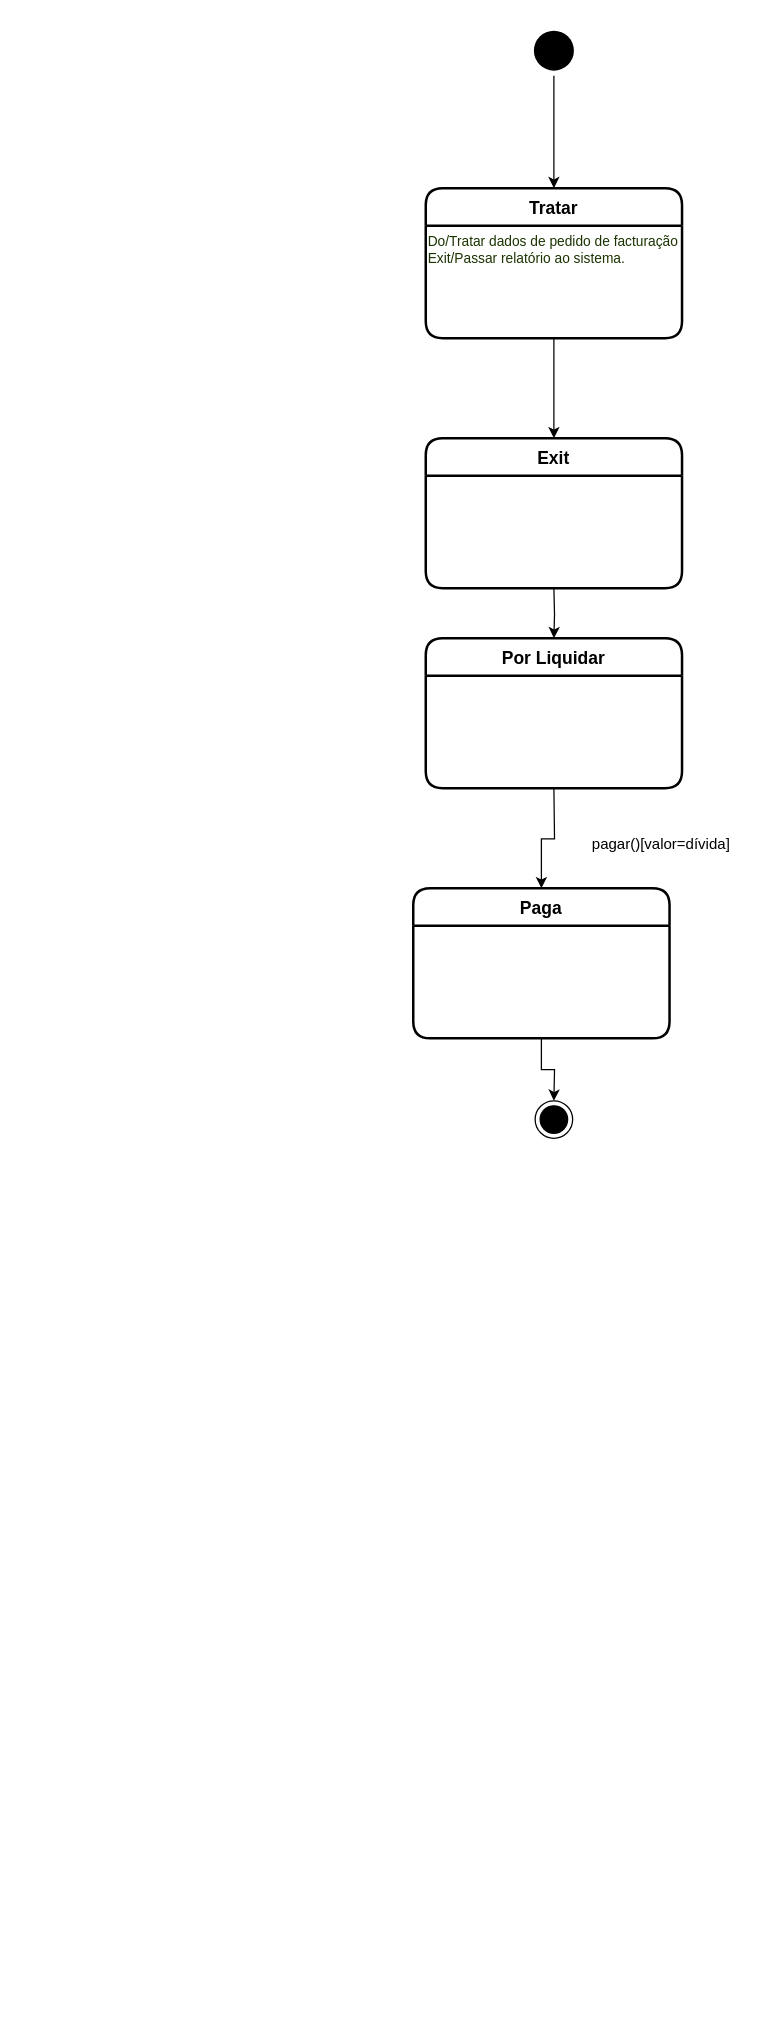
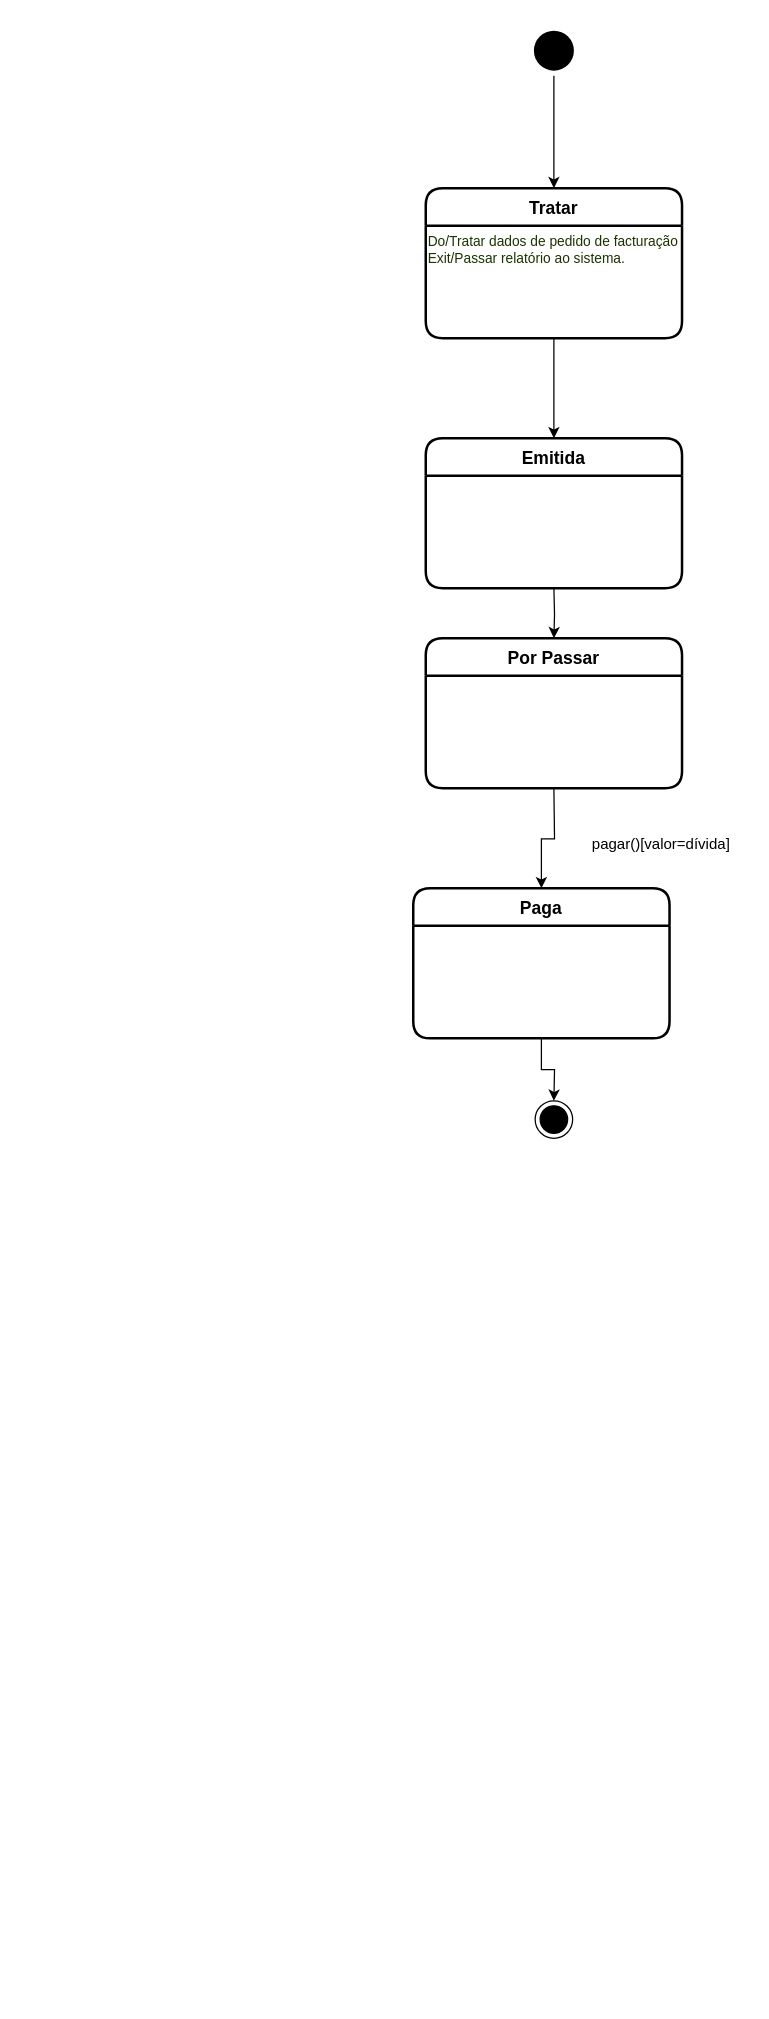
  <mxCell id="0" />
  <mxCell id="1" parent="0" />
  <mxCell id="2" style="edgeStyle=orthogonalEdgeStyle;rounded=0;orthogonalLoop=1;jettySize=auto;html=1;entryX=0;entryY=0.5;entryDx=0;entryDy=0;endArrow=classic;endFill=1;fontSize=10;fontColor=#1A3300;" parent="1" edge="1"><mxGeometry relative="1" as="geometry"><Array as="points"><mxPoint x="20" y="1592" /><mxPoint x="20" y="1370" /></Array><mxPoint x="140" y="1592.143" as="sourcePoint" /></mxGeometry></mxCell>
  <mxCell id="3" style="edgeStyle=orthogonalEdgeStyle;rounded=0;orthogonalLoop=1;jettySize=auto;html=1;entryX=0.5;entryY=0;entryDx=0;entryDy=0;" parent="1" source="4" target="5" edge="1"><mxGeometry relative="1" as="geometry" /></mxCell>
  <mxCell id="4" value="" style="ellipse;html=1;shape=endState;fillColor=#000000;fontColor=#1A3300;strokeColor=none;" parent="1" vertex="1"><mxGeometry x="422.5" y="20" width="40" height="40" as="geometry" /></mxCell>
  <mxCell id="5" value="Tratar" style="swimlane;childLayout=stackLayout;horizontal=1;startSize=30;horizontalStack=0;rounded=1;fontSize=14;fontStyle=1;strokeWidth=2;resizeParent=0;resizeLast=1;shadow=0;dashed=0;align=center;" parent="1" vertex="1"><mxGeometry x="340" y="150" width="205" height="120" as="geometry" /></mxCell>
  <mxCell id="6" value="Do/Tratar dados de pedido de facturação&lt;br&gt;Exit/Passar relatório ao sistema." style="text;html=1;strokeColor=none;fillColor=none;align=left;verticalAlign=top;whiteSpace=wrap;rounded=0;fontSize=11;fontColor=#1A3300;" parent="5" vertex="1"><mxGeometry y="30" width="205" height="90" as="geometry" /></mxCell>
  <mxCell id="7" style="edgeStyle=orthogonalEdgeStyle;rounded=0;orthogonalLoop=1;jettySize=auto;html=1;" parent="1" source="6" edge="1"><mxGeometry relative="1" as="geometry"><mxPoint x="442.5" y="350" as="targetPoint" /></mxGeometry></mxCell>
- <mxCell id="8" value="Exit" style="swimlane;childLayout=stackLayout;horizontal=1;startSize=30;horizontalStack=0;rounded=1;fontSize=14;fontStyle=1;strokeWidth=2;resizeParent=0;resizeLast=1;shadow=0;dashed=0;align=center;" parent="1" vertex="1"><mxGeometry x="340" y="350" width="205" height="120" as="geometry" /></mxCell>
- <mxCell id="9" value="Por Liquidar" style="swimlane;childLayout=stackLayout;horizontal=1;startSize=30;horizontalStack=0;rounded=1;fontSize=14;fontStyle=1;strokeWidth=2;resizeParent=0;resizeLast=1;shadow=0;dashed=0;align=center;" parent="1" vertex="1"><mxGeometry x="340" y="510" width="205" height="120" as="geometry" /></mxCell>
+ <mxCell id="8" value="Emitida" style="swimlane;childLayout=stackLayout;horizontal=1;startSize=30;horizontalStack=0;rounded=1;fontSize=14;fontStyle=1;strokeWidth=2;resizeParent=0;resizeLast=1;shadow=0;dashed=0;align=center;" parent="1" vertex="1"><mxGeometry x="340" y="350" width="205" height="120" as="geometry" /></mxCell>
+ <mxCell id="9" value="Por Passar" style="swimlane;childLayout=stackLayout;horizontal=1;startSize=30;horizontalStack=0;rounded=1;fontSize=14;fontStyle=1;strokeWidth=2;resizeParent=0;resizeLast=1;shadow=0;dashed=0;align=center;" parent="1" vertex="1"><mxGeometry x="340" y="510" width="205" height="120" as="geometry" /></mxCell>
  <mxCell id="10" style="edgeStyle=orthogonalEdgeStyle;rounded=0;orthogonalLoop=1;jettySize=auto;html=1;entryX=0.5;entryY=0;entryDx=0;entryDy=0;" parent="1" target="9" edge="1"><mxGeometry relative="1" as="geometry"><mxPoint x="442.5" y="470" as="sourcePoint" /></mxGeometry></mxCell>
  <mxCell id="11" style="edgeStyle=orthogonalEdgeStyle;rounded=0;orthogonalLoop=1;jettySize=auto;html=1;entryX=0.5;entryY=0;entryDx=0;entryDy=0;" parent="1" source="12" edge="1"><mxGeometry relative="1" as="geometry"><mxPoint x="442.5" y="880" as="targetPoint" /></mxGeometry></mxCell>
  <mxCell id="12" value="Paga" style="swimlane;childLayout=stackLayout;horizontal=1;startSize=30;horizontalStack=0;rounded=1;fontSize=14;fontStyle=1;strokeWidth=2;resizeParent=0;resizeLast=1;shadow=0;dashed=0;align=center;" parent="1" vertex="1"><mxGeometry x="330" y="710" width="205" height="120" as="geometry" /></mxCell>
  <mxCell id="13" style="edgeStyle=orthogonalEdgeStyle;rounded=0;orthogonalLoop=1;jettySize=auto;html=1;entryX=0.5;entryY=0;entryDx=0;entryDy=0;" parent="1" target="12" edge="1"><mxGeometry relative="1" as="geometry"><mxPoint x="442.5" y="630" as="sourcePoint" /></mxGeometry></mxCell>
  <mxCell id="14" value="pagar()[valor=dívida]" style="text;html=1;align=center;verticalAlign=middle;resizable=0;points=[];autosize=1;" parent="1" vertex="1"><mxGeometry x="462.5" y="665" width="130" height="20" as="geometry" /></mxCell>
  <mxCell id="15" value="" style="ellipse;html=1;shape=endState;fillColor=#000000;strokeColor=#000000;" vertex="1" parent="1"><mxGeometry x="427.5" y="880" width="30" height="30" as="geometry" /></mxCell>
